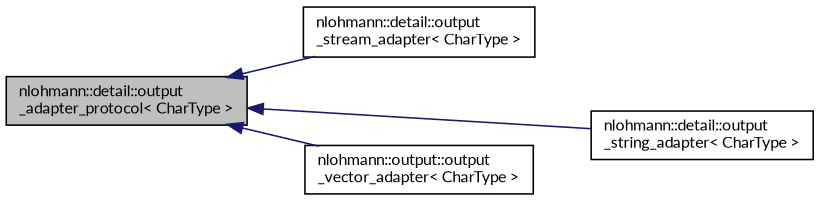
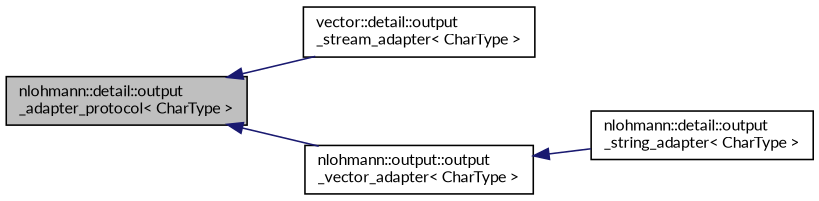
  digraph {
    fontname=Lato
    rankdir=LR
    node [color=black fillcolor=white fontname=Lato fontsize=10 shape=record style=filled]
    edge [color=midnightblue dir=back fontname=Lato fontsize=10 labelfontname=Helvetica labelfontsize=10 style=solid]
    n1 [fillcolor=grey75 fontcolor=black height=0.2 label="nlohmann::detail::output\l_adapter_protocol\< CharType \>" width=0.4]
-   n2 [height=0.2 label="nlohmann::detail::output\l_stream_adapter\< CharType \>" width=0.4]
+   n2 [height=0.2 label="vector::detail::output\l_stream_adapter\< CharType \>" width=0.4]
    n3 [height=0.2 label="nlohmann::detail::output\l_string_adapter\< CharType \>" width=0.4]
    n4 [height=0.2 label="nlohmann::output::output\l_vector_adapter\< CharType \>" width=0.4]
    n1 -> n2
-   n1 -> n3
+   n4 -> n3
    n1 -> n4
  }
